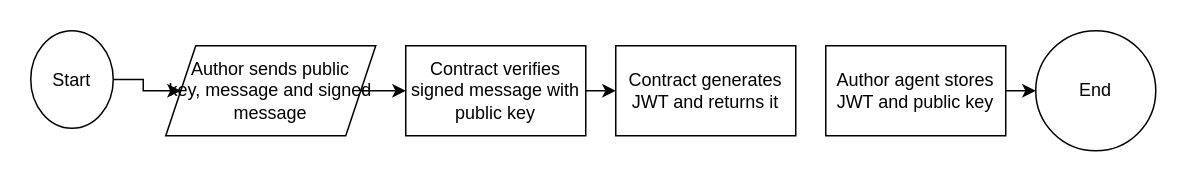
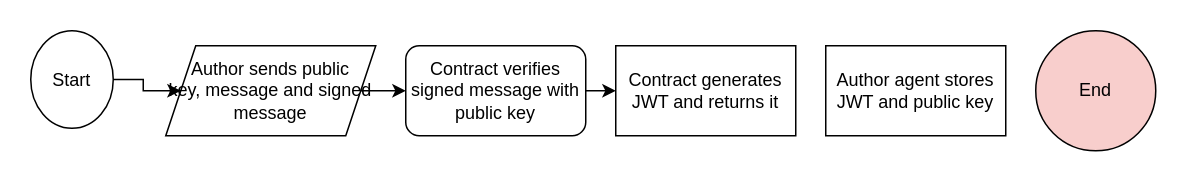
  <mxCell id="0" />
  <mxCell id="1" parent="0" />
  <mxCell id="2" style="edgeStyle=orthogonalEdgeStyle;rounded=0;orthogonalLoop=1;jettySize=auto;html=1;exitX=1;exitY=0.5;exitDx=0;exitDy=0;entryX=0;entryY=0.5;entryDx=0;entryDy=0;" edge="1" parent="1" source="3" target="5"><mxGeometry relative="1" as="geometry" /></mxCell>
  <mxCell id="3" value="Start" style="ellipse;whiteSpace=wrap;html=1;aspect=fixed;" vertex="1" parent="1"><mxGeometry x="20" y="20" width="55" height="65" as="geometry" /></mxCell>
  <mxCell id="4" style="edgeStyle=orthogonalEdgeStyle;rounded=0;orthogonalLoop=1;jettySize=auto;html=1;exitX=1;exitY=0.5;exitDx=0;exitDy=0;entryX=0;entryY=0.5;entryDx=0;entryDy=0;" edge="1" parent="1" source="5" target="7"><mxGeometry relative="1" as="geometry" /></mxCell>
  <mxCell id="5" value="&lt;div&gt;Author sends public&lt;/div&gt;&lt;div&gt;key, message and signed message&lt;/div&gt;" style="shape=parallelogram;perimeter=parallelogramPerimeter;whiteSpace=wrap;html=1;fixedSize=1;" vertex="1" parent="1"><mxGeometry x="110" y="30" width="140" height="60" as="geometry" /></mxCell>
  <mxCell id="6" style="edgeStyle=orthogonalEdgeStyle;rounded=0;orthogonalLoop=1;jettySize=auto;html=1;exitX=1;exitY=0.5;exitDx=0;exitDy=0;entryX=0;entryY=0.5;entryDx=0;entryDy=0;" edge="1" parent="1" source="7" target="8"><mxGeometry relative="1" as="geometry" /></mxCell>
- <mxCell id="7" value="Contract verifies signed message with public key" style="rounded=0;whiteSpace=wrap;html=1;" vertex="1" parent="1"><mxGeometry x="270" y="30" width="120" height="60" as="geometry" /></mxCell>
+ <mxCell id="7" value="Contract verifies signed message with public key" style="whiteSpace=wrap;html=1;rounded=1;" vertex="1" parent="1"><mxGeometry x="270" y="30" width="120" height="60" as="geometry" /></mxCell>
  <mxCell id="8" value="Contract generates JWT and returns it" style="rounded=0;whiteSpace=wrap;html=1;" vertex="1" parent="1"><mxGeometry x="410" y="30" width="120" height="60" as="geometry" /></mxCell>
- <mxCell id="9" style="edgeStyle=orthogonalEdgeStyle;rounded=0;orthogonalLoop=1;jettySize=auto;html=1;exitX=1;exitY=0.5;exitDx=0;exitDy=0;entryX=0;entryY=0.5;entryDx=0;entryDy=0;" edge="1" parent="1" source="10" target="11"><mxGeometry relative="1" as="geometry" /></mxCell>
  <mxCell id="10" value="Author agent stores JWT and public key" style="rounded=0;whiteSpace=wrap;html=1;" vertex="1" parent="1"><mxGeometry x="550" y="30" width="120" height="60" as="geometry" /></mxCell>
- <mxCell id="11" value="End" style="ellipse;whiteSpace=wrap;html=1;aspect=fixed;" vertex="1" parent="1"><mxGeometry x="690" y="20" width="80" height="80" as="geometry" /></mxCell>
+ <mxCell id="11" value="End" style="ellipse;whiteSpace=wrap;html=1;aspect=fixed;fillColor=#f8cecc;" vertex="1" parent="1"><mxGeometry x="690" y="20" width="80" height="80" as="geometry" /></mxCell>
